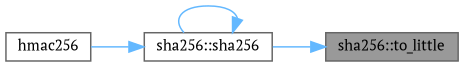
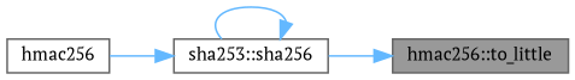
  digraph {
    fontname="PT Serif"
    rankdir=RL
    node [color=grey40 fillcolor=white fontname="PT Serif" fontsize=10 shape=box style=filled]
    edge [color=steelblue1 dir=back fontname="PT Serif" fontsize=10 labelfontname=Helvetica labelfontsize=10 style=solid]
-   n1 [color=gray40 fillcolor=grey60 fontcolor=black height=0.2 label="sha256::to_little" width=0.4]
-   n2 [height=0.2 label="sha256::sha256" width=0.4]
+   n1 [color=gray40 fillcolor=grey60 fontcolor=black height=0.2 label="hmac256::to_little" width=0.4]
+   n2 [height=0.2 label="sha253::sha256" width=0.4]
    n3 [height=0.2 label=hmac256 width=0.4]
    n1 -> n2
    n2 -> n2
    n2 -> n3
  }
